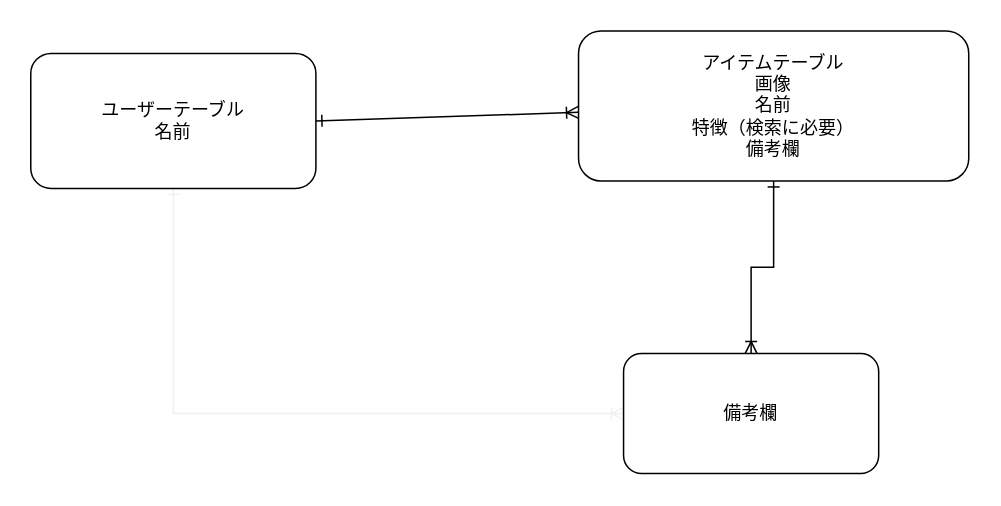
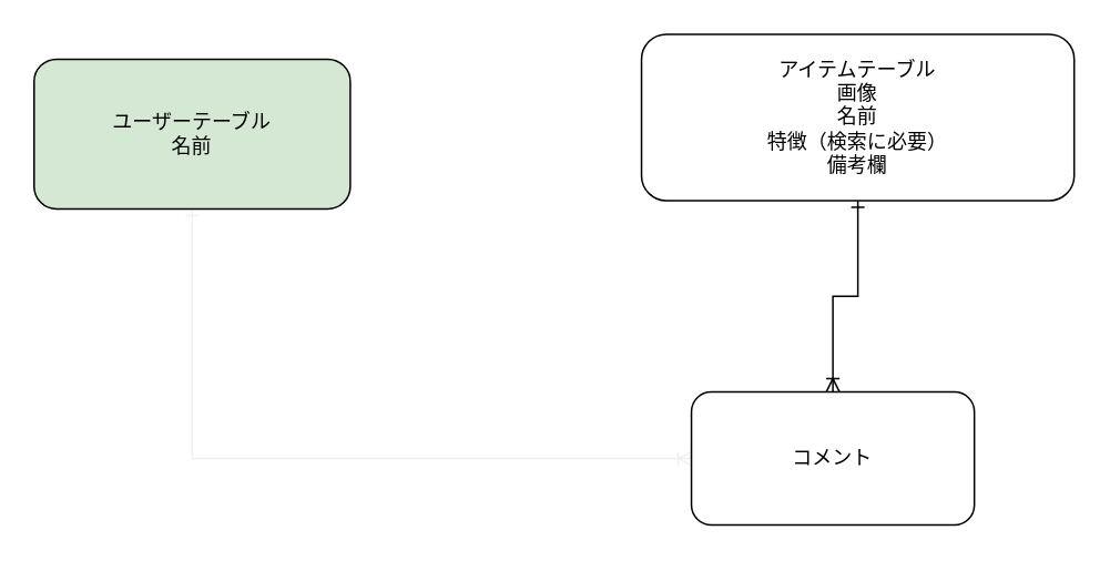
  <mxCell id="0" />
  <mxCell id="1" parent="0" />
  <mxCell id="2" style="edgeStyle=orthogonalEdgeStyle;rounded=0;orthogonalLoop=1;jettySize=auto;html=1;exitX=0.5;exitY=1;exitDx=0;exitDy=0;entryX=0;entryY=0.5;entryDx=0;entryDy=0;startArrow=ERone;startFill=0;endArrow=ERoneToMany;endFill=0;strokeColor=#f0f0f0;" edge="1" parent="1" source="3" target="8"><mxGeometry relative="1" as="geometry" /></mxCell>
- <mxCell id="3" value="ユーザーテーブル&lt;br&gt;名前" style="rounded=1;whiteSpace=wrap;html=1;" parent="1" vertex="1"><mxGeometry x="20" y="35" width="190" height="90" as="geometry" /></mxCell>
- <mxCell id="4" style="edgeStyle=none;rounded=1;orthogonalLoop=1;jettySize=auto;html=1;entryX=1;entryY=0.5;entryDx=0;entryDy=0;startArrow=ERoneToMany;startFill=0;endArrow=ERone;endFill=0;" parent="1" source="6" target="3" edge="1"><mxGeometry relative="1" as="geometry" /></mxCell>
+ <mxCell id="3" value="ユーザーテーブル&lt;br&gt;名前" style="rounded=1;whiteSpace=wrap;html=1;fillColor=#d5e8d4;" parent="1" vertex="1"><mxGeometry x="20" y="35" width="190" height="90" as="geometry" /></mxCell>
  <mxCell id="5" value="" style="edgeStyle=orthogonalEdgeStyle;rounded=0;orthogonalLoop=1;jettySize=auto;html=1;startArrow=ERone;startFill=0;endArrow=ERoneToMany;endFill=0;" edge="1" parent="1" source="6" target="8"><mxGeometry relative="1" as="geometry" /></mxCell>
  <mxCell id="6" value="アイテムテーブル&lt;br&gt;画像&lt;br&gt;名前&lt;br&gt;特徴（検索に必要）&lt;br&gt;備考欄" style="rounded=1;whiteSpace=wrap;html=1;" parent="1" vertex="1"><mxGeometry x="385" y="20" width="260" height="100" as="geometry" /></mxCell>
  <mxCell id="7" style="edgeStyle=none;rounded=1;orthogonalLoop=1;jettySize=auto;html=1;exitX=0.5;exitY=1;exitDx=0;exitDy=0;startArrow=ERoneToMany;startFill=0;endArrow=none;endFill=0;" parent="1" source="3" target="3" edge="1"><mxGeometry relative="1" as="geometry" /></mxCell>
- <mxCell id="8" value="備考欄" style="whiteSpace=wrap;html=1;rounded=1;" vertex="1" parent="1"><mxGeometry x="415" y="235" width="170" height="80" as="geometry" /></mxCell>
+ <mxCell id="8" value="コメント" style="whiteSpace=wrap;html=1;rounded=1;" vertex="1" parent="1"><mxGeometry x="415" y="235" width="170" height="80" as="geometry" /></mxCell>
